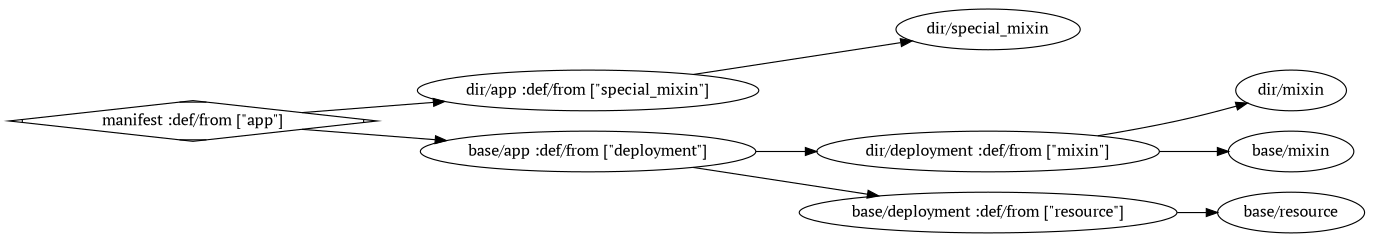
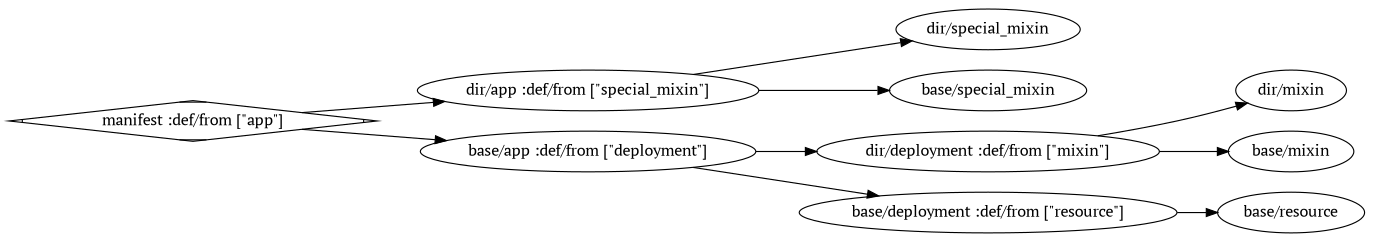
  digraph {
    fontname="PT Serif"
    rankdir=LR
    node [fontname="PT Serif"]
    edge [fontname="PT Serif"]
    n1 [label="manifest :def/from [\"app\"]" shape=Mdiamond]
    n2 [label="dir/app :def/from [\"special_mixin\"]"]
    n3 [label="base/app :def/from [\"deployment\"]"]
    n4 [label="dir/special_mixin"]
+   n5 [label="base/special_mixin"]
    n6 [label="dir/deployment :def/from [\"mixin\"]"]
    n7 [label="base/deployment :def/from [\"resource\"]"]
    n8 [label="dir/mixin"]
    n9 [label="base/mixin"]
    n10 [label="base/resource"]
    n1 -> n2
    n1 -> n3
    n2 -> n4
+   n2 -> n5
    n3 -> n6
    n3 -> n7
    n6 -> n8
    n6 -> n9
    n7 -> n10
  }
